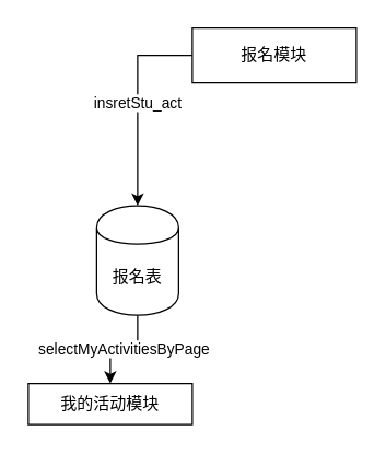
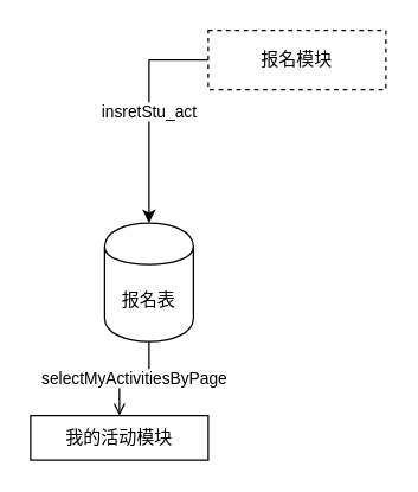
  <mxCell id="0" />
  <mxCell id="1" parent="0" />
  <mxCell id="2" value="我的活动模块" style="rounded=0;whiteSpace=wrap;html=1;" parent="1" vertex="1"><mxGeometry x="20" y="280" width="120" height="30" as="geometry" /></mxCell>
- <mxCell id="3" value="selectMyActivitiesByPage" style="edgeStyle=orthogonalEdgeStyle;rounded=0;orthogonalLoop=1;jettySize=auto;html=1;entryX=0.5;entryY=0;entryDx=0;entryDy=0;exitX=0.5;exitY=1;exitDx=0;exitDy=0;" parent="1" source="4" target="2" edge="1"><mxGeometry relative="1" as="geometry" /></mxCell>
+ <mxCell id="3" value="selectMyActivitiesByPage" style="edgeStyle=orthogonalEdgeStyle;rounded=0;orthogonalLoop=1;jettySize=auto;html=1;entryX=0.5;entryY=0;entryDx=0;entryDy=0;exitX=0.5;exitY=1;exitDx=0;exitDy=0;endArrow=open;" parent="1" source="4" target="2" edge="1"><mxGeometry relative="1" as="geometry" /></mxCell>
  <mxCell id="4" value="报名表" style="shape=cylinder;whiteSpace=wrap;html=1;boundedLbl=1;backgroundOutline=1;" parent="1" vertex="1"><mxGeometry x="70" y="150" width="60" height="80" as="geometry" /></mxCell>
  <mxCell id="5" value="insretStu_act" style="edgeStyle=orthogonalEdgeStyle;rounded=0;orthogonalLoop=1;jettySize=auto;html=1;entryX=0.5;entryY=0;entryDx=0;entryDy=0;" parent="1" source="6" target="4" edge="1"><mxGeometry relative="1" as="geometry" /></mxCell>
- <mxCell id="6" value="报名模块" style="rounded=0;whiteSpace=wrap;html=1;" parent="1" vertex="1"><mxGeometry x="140" y="20" width="120" height="40" as="geometry" /></mxCell>
+ <mxCell id="6" value="报名模块" style="rounded=0;whiteSpace=wrap;html=1;dashed=1;" parent="1" vertex="1"><mxGeometry x="140" y="20" width="120" height="40" as="geometry" /></mxCell>
